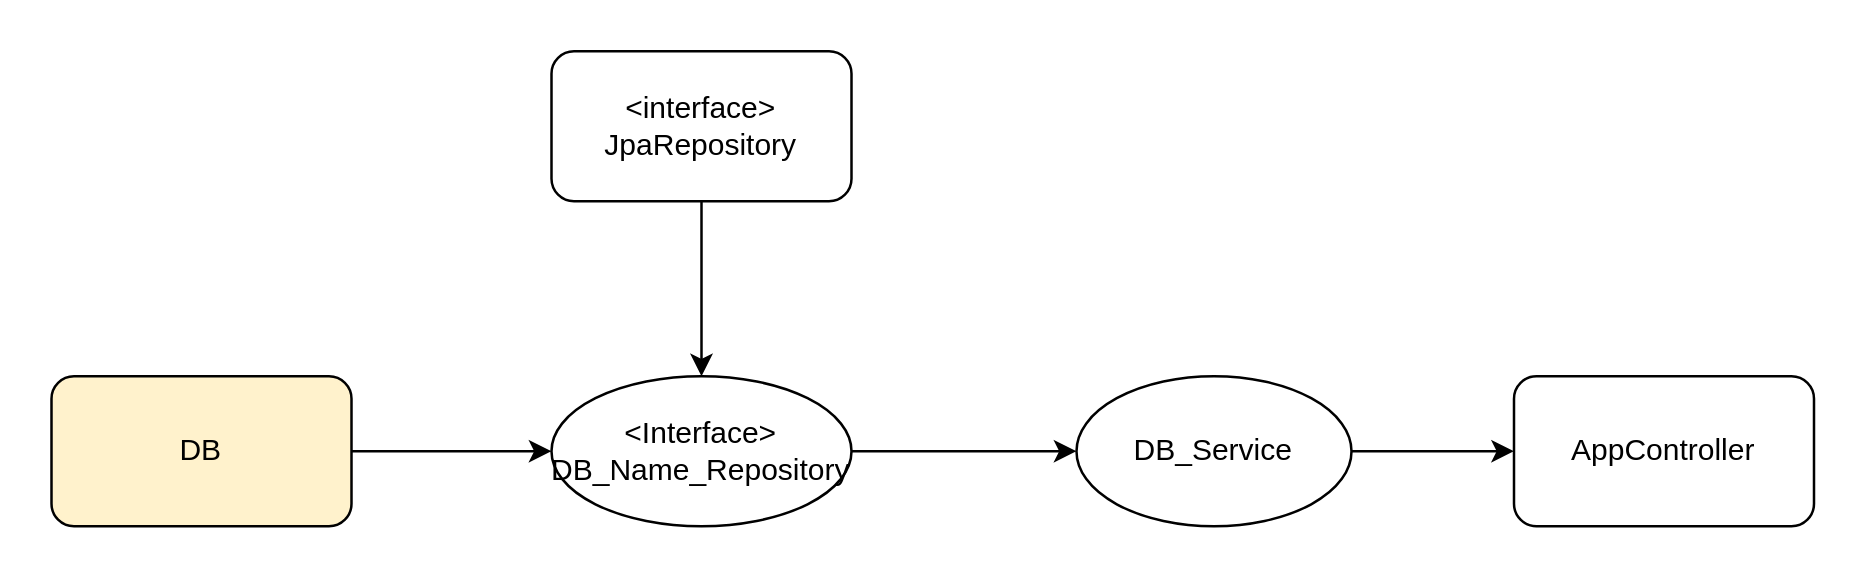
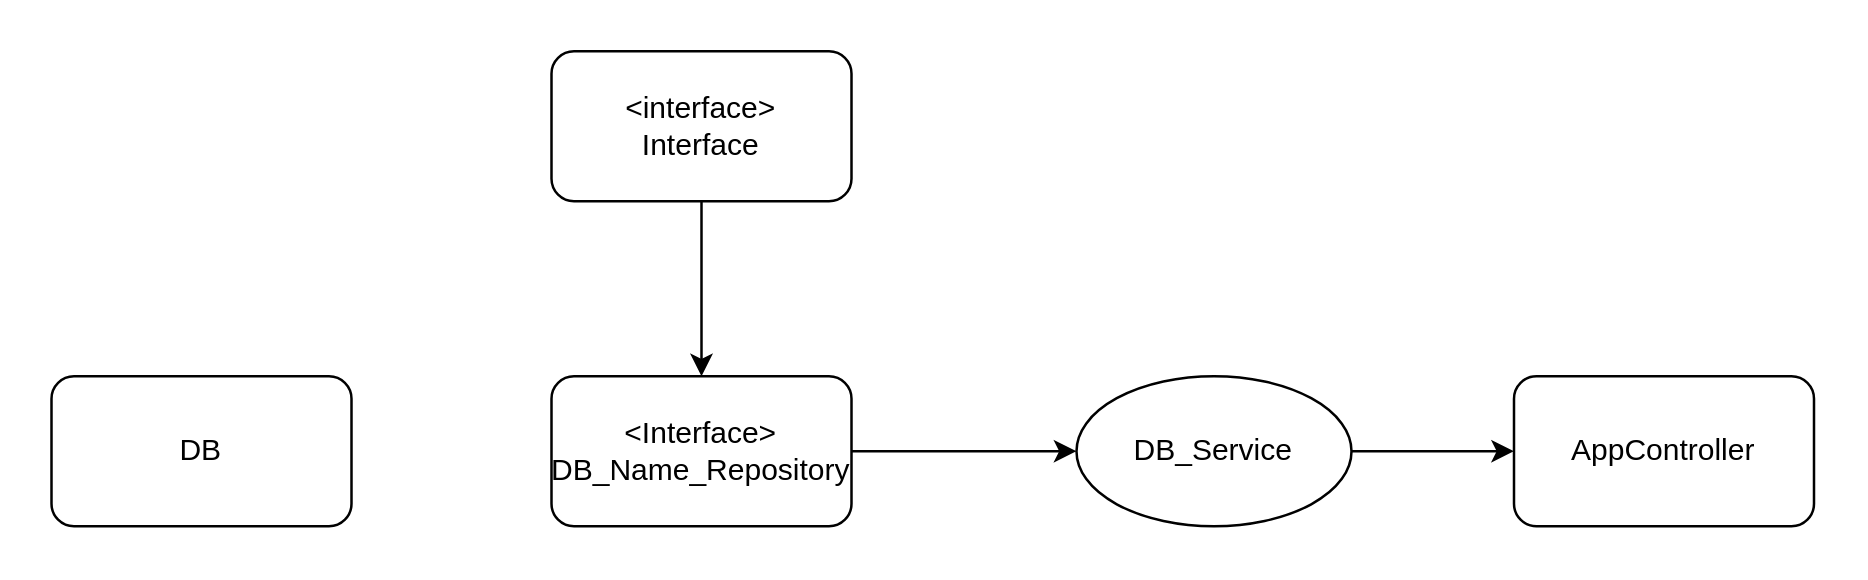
  <mxCell id="0" />
  <mxCell id="1" parent="0" />
- <mxCell id="2" style="edgeStyle=orthogonalEdgeStyle;rounded=0;orthogonalLoop=1;jettySize=auto;html=1;exitX=1;exitY=0.5;exitDx=0;exitDy=0;entryX=0;entryY=0.5;entryDx=0;entryDy=0;" edge="1" parent="1" source="3" target="5"><mxGeometry relative="1" as="geometry" /></mxCell>
- <mxCell id="3" value="DB" style="rounded=1;whiteSpace=wrap;html=1;fillColor=#fff2cc;" vertex="1" parent="1"><mxGeometry x="20" y="150" width="120" height="60" as="geometry" /></mxCell>
+ <mxCell id="3" value="DB" style="rounded=1;whiteSpace=wrap;html=1;" vertex="1" parent="1"><mxGeometry x="20" y="150" width="120" height="60" as="geometry" /></mxCell>
  <mxCell id="4" style="edgeStyle=orthogonalEdgeStyle;rounded=0;orthogonalLoop=1;jettySize=auto;html=1;exitX=1;exitY=0.5;exitDx=0;exitDy=0;entryX=0;entryY=0.5;entryDx=0;entryDy=0;" edge="1" parent="1" source="5" target="7"><mxGeometry relative="1" as="geometry" /></mxCell>
- <mxCell id="5" value="&amp;lt;Interface&amp;gt;&lt;br&gt;DB_Name_Repository" style="ellipse;whiteSpace=wrap;html=1;" vertex="1" parent="1"><mxGeometry x="220" y="150" width="120" height="60" as="geometry" /></mxCell>
+ <mxCell id="5" value="&amp;lt;Interface&amp;gt;&lt;br&gt;DB_Name_Repository" style="rounded=1;whiteSpace=wrap;html=1;" vertex="1" parent="1"><mxGeometry x="220" y="150" width="120" height="60" as="geometry" /></mxCell>
  <mxCell id="6" style="edgeStyle=orthogonalEdgeStyle;rounded=0;orthogonalLoop=1;jettySize=auto;html=1;entryX=0;entryY=0.5;entryDx=0;entryDy=0;" edge="1" parent="1" source="7" target="10"><mxGeometry relative="1" as="geometry" /></mxCell>
  <mxCell id="7" value="DB_Service" style="ellipse;whiteSpace=wrap;html=1;" vertex="1" parent="1"><mxGeometry x="430" y="150" width="110" height="60" as="geometry" /></mxCell>
  <mxCell id="8" style="edgeStyle=orthogonalEdgeStyle;rounded=0;orthogonalLoop=1;jettySize=auto;html=1;exitX=0.5;exitY=1;exitDx=0;exitDy=0;entryX=0.5;entryY=0;entryDx=0;entryDy=0;" edge="1" parent="1" source="9" target="5"><mxGeometry relative="1" as="geometry" /></mxCell>
- <mxCell id="9" value="&amp;lt;interface&amp;gt;&lt;br&gt;JpaRepository" style="rounded=1;whiteSpace=wrap;html=1;" vertex="1" parent="1"><mxGeometry x="220" y="20" width="120" height="60" as="geometry" /></mxCell>
+ <mxCell id="9" value="&amp;lt;interface&amp;gt;&lt;br&gt;Interface" style="rounded=1;whiteSpace=wrap;html=1;" vertex="1" parent="1"><mxGeometry x="220" y="20" width="120" height="60" as="geometry" /></mxCell>
  <mxCell id="10" value="AppController" style="rounded=1;whiteSpace=wrap;html=1;" vertex="1" parent="1"><mxGeometry x="605" y="150" width="120" height="60" as="geometry" /></mxCell>
